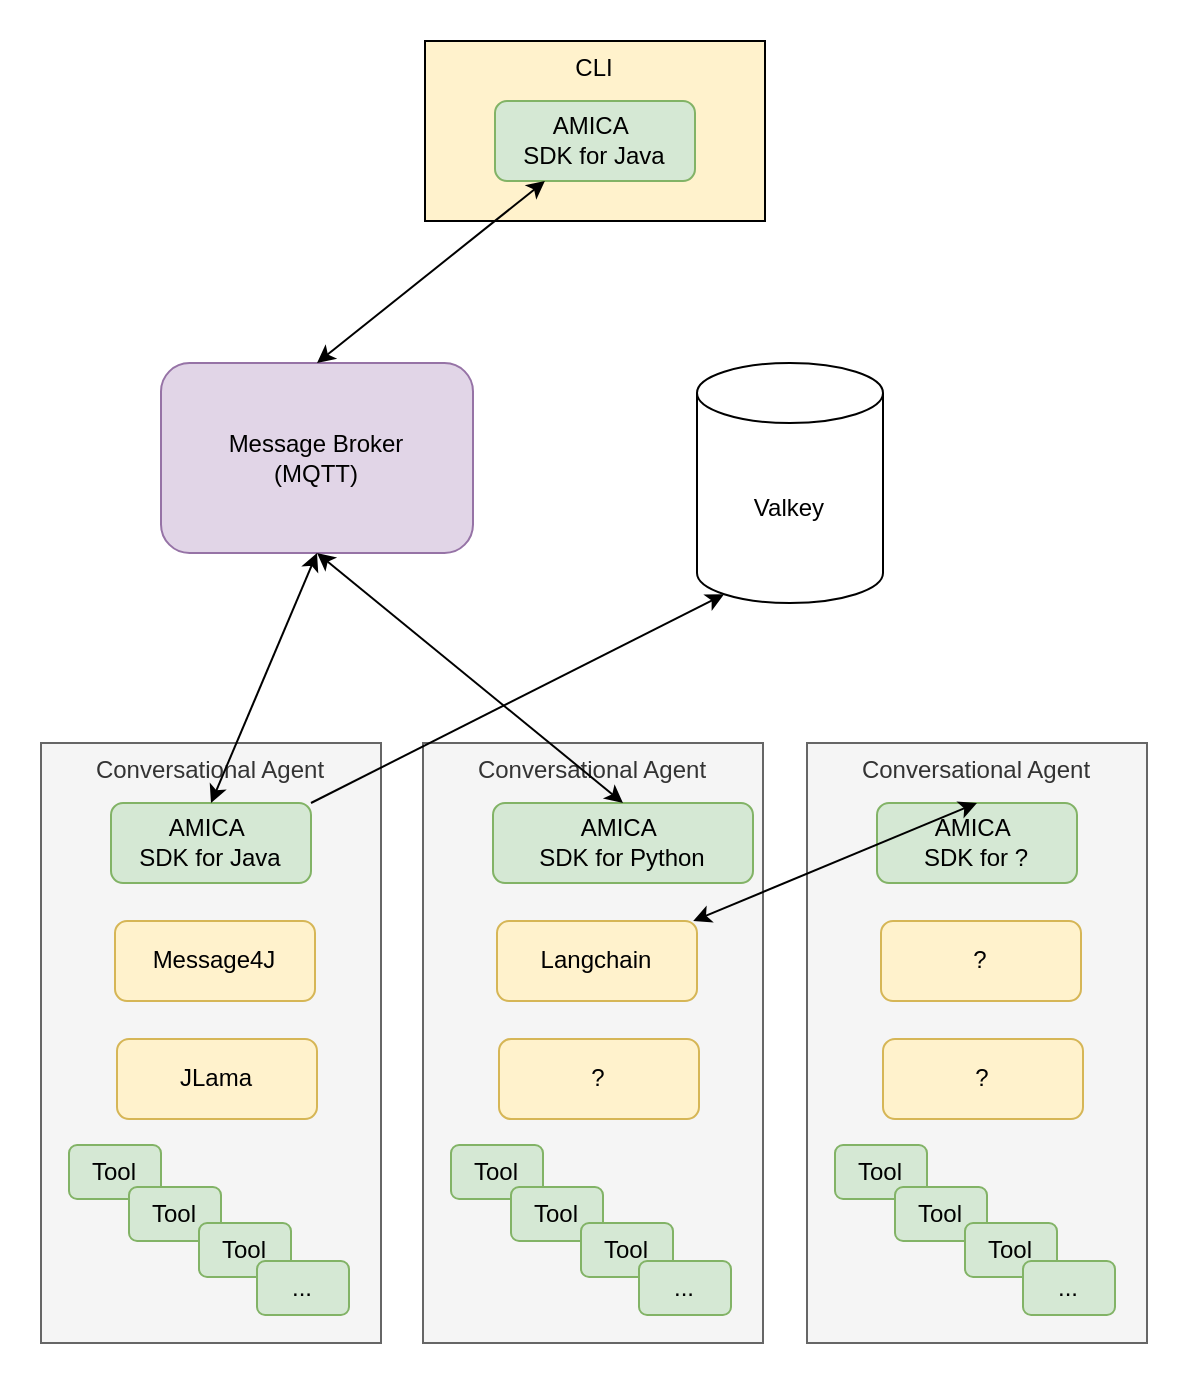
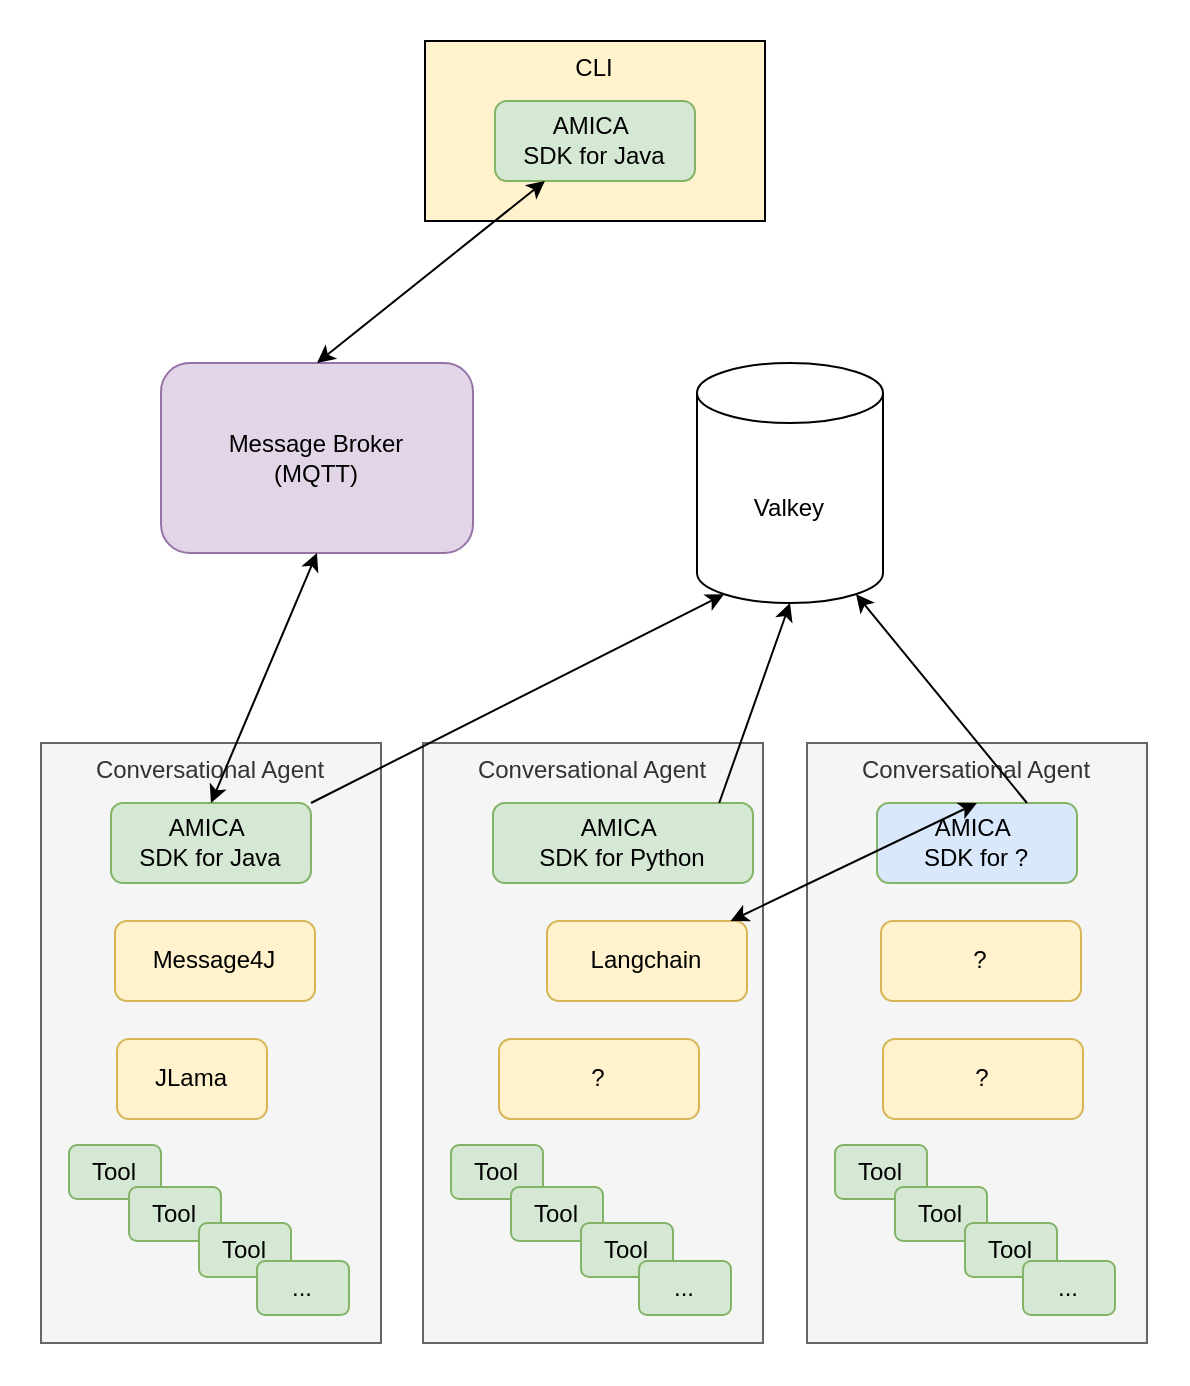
  <mxCell id="0" />
  <mxCell id="1" parent="0" />
  <mxCell id="2" value="Message Broker&lt;div&gt;(MQTT)&lt;/div&gt;" style="rounded=1;whiteSpace=wrap;html=1;fillColor=#e1d5e7;strokeColor=#9673a6;" parent="1" vertex="1"><mxGeometry x="80" y="181" width="156" height="95" as="geometry" /></mxCell>
  <mxCell id="3" value="" style="group" parent="1" vertex="1" connectable="0"><mxGeometry x="212" y="20" width="170" height="90" as="geometry" /></mxCell>
  <mxCell id="4" value="CLI" style="rounded=0;whiteSpace=wrap;html=1;verticalAlign=top;fillColor=#fff2cc;" parent="3" vertex="1"><mxGeometry width="170" height="90" as="geometry" /></mxCell>
  <mxCell id="5" value="AMICA&amp;nbsp;&lt;div&gt;SDK for Java&lt;/div&gt;" style="rounded=1;whiteSpace=wrap;html=1;fillColor=#d5e8d4;strokeColor=#82b366;" parent="3" vertex="1"><mxGeometry x="35" y="30" width="100" height="40" as="geometry" /></mxCell>
  <mxCell id="6" value="" style="group;fillColor=#dae8fc;strokeColor=#6c8ebf;container=0;" parent="1" vertex="1" connectable="0"><mxGeometry x="20" y="371" width="170" height="300" as="geometry" /></mxCell>
  <mxCell id="7" value="Conversational Agent" style="rounded=0;whiteSpace=wrap;html=1;verticalAlign=top;fillColor=#f5f5f5;strokeColor=#666666;fontColor=#333333;" parent="1" vertex="1"><mxGeometry x="20" y="371" width="170" height="300" as="geometry" /></mxCell>
  <mxCell id="8" value="AMICA&amp;nbsp;&lt;div&gt;SDK for Java&lt;/div&gt;" style="rounded=1;whiteSpace=wrap;html=1;fillColor=#d5e8d4;strokeColor=#82b366;" parent="1" vertex="1"><mxGeometry x="55" y="401" width="100" height="40" as="geometry" /></mxCell>
  <mxCell id="9" value="Message4J" style="rounded=1;whiteSpace=wrap;html=1;fillColor=#fff2cc;strokeColor=#d6b656;" parent="1" vertex="1"><mxGeometry x="57" y="460" width="100" height="40" as="geometry" /></mxCell>
- <mxCell id="10" value="JLama" style="rounded=1;whiteSpace=wrap;html=1;fillColor=#fff2cc;strokeColor=#d6b656;" parent="1" vertex="1"><mxGeometry x="58" y="519" width="100" height="40" as="geometry" /></mxCell>
+ <mxCell id="10" value="JLama" style="rounded=1;whiteSpace=wrap;html=1;fillColor=#fff2cc;strokeColor=#d6b656;" parent="1" vertex="1"><mxGeometry x="58" y="519" width="75" height="40" as="geometry" /></mxCell>
  <mxCell id="11" value="Tool" style="rounded=1;whiteSpace=wrap;html=1;fillColor=#d5e8d4;strokeColor=#82b366;" parent="1" vertex="1"><mxGeometry x="34" y="572" width="46" height="27" as="geometry" /></mxCell>
  <mxCell id="12" value="Tool" style="rounded=1;whiteSpace=wrap;html=1;fillColor=#d5e8d4;strokeColor=#82b366;" parent="1" vertex="1"><mxGeometry x="64" y="593" width="46" height="27" as="geometry" /></mxCell>
  <mxCell id="13" value="Tool" style="rounded=1;whiteSpace=wrap;html=1;fillColor=#d5e8d4;strokeColor=#82b366;" parent="1" vertex="1"><mxGeometry x="99" y="611" width="46" height="27" as="geometry" /></mxCell>
  <mxCell id="14" value="..." style="rounded=1;whiteSpace=wrap;html=1;fillColor=#d5e8d4;strokeColor=#82b366;" parent="1" vertex="1"><mxGeometry x="128" y="630" width="46" height="27" as="geometry" /></mxCell>
  <mxCell id="15" value="Conversational Agent" style="rounded=0;whiteSpace=wrap;html=1;verticalAlign=top;fillColor=#f5f5f5;fontColor=#333333;strokeColor=#666666;" parent="1" vertex="1"><mxGeometry x="211" y="371" width="170" height="300" as="geometry" /></mxCell>
  <mxCell id="16" value="AMICA&amp;nbsp;&lt;div&gt;SDK for Python&lt;/div&gt;" style="rounded=1;whiteSpace=wrap;html=1;fillColor=#d5e8d4;strokeColor=#82b366;" parent="1" vertex="1"><mxGeometry x="246" y="401" width="130" height="40" as="geometry" /></mxCell>
- <mxCell id="17" value="Langchain" style="rounded=1;whiteSpace=wrap;html=1;fillColor=#fff2cc;strokeColor=#d6b656;" parent="1" vertex="1"><mxGeometry x="248" y="460" width="100" height="40" as="geometry" /></mxCell>
+ <mxCell id="17" value="Langchain" style="rounded=1;whiteSpace=wrap;html=1;fillColor=#fff2cc;strokeColor=#d6b656;" parent="1" vertex="1"><mxGeometry x="273" y="460" width="100" height="40" as="geometry" /></mxCell>
  <mxCell id="18" value="?" style="rounded=1;whiteSpace=wrap;html=1;fillColor=#fff2cc;strokeColor=#d6b656;" parent="1" vertex="1"><mxGeometry x="249" y="519" width="100" height="40" as="geometry" /></mxCell>
  <mxCell id="19" value="Tool" style="rounded=1;whiteSpace=wrap;html=1;fillColor=#d5e8d4;strokeColor=#82b366;" parent="1" vertex="1"><mxGeometry x="225" y="572" width="46" height="27" as="geometry" /></mxCell>
  <mxCell id="20" value="Tool" style="rounded=1;whiteSpace=wrap;html=1;fillColor=#d5e8d4;strokeColor=#82b366;" parent="1" vertex="1"><mxGeometry x="255" y="593" width="46" height="27" as="geometry" /></mxCell>
  <mxCell id="21" value="Tool" style="rounded=1;whiteSpace=wrap;html=1;fillColor=#d5e8d4;strokeColor=#82b366;" parent="1" vertex="1"><mxGeometry x="290" y="611" width="46" height="27" as="geometry" /></mxCell>
  <mxCell id="22" value="..." style="rounded=1;whiteSpace=wrap;html=1;fillColor=#d5e8d4;strokeColor=#82b366;" parent="1" vertex="1"><mxGeometry x="319" y="630" width="46" height="27" as="geometry" /></mxCell>
  <mxCell id="23" value="Conversational Agent" style="rounded=0;whiteSpace=wrap;html=1;verticalAlign=top;fillColor=#f5f5f5;fontColor=#333333;strokeColor=#666666;" parent="1" vertex="1"><mxGeometry x="403" y="371" width="170" height="300" as="geometry" /></mxCell>
- <mxCell id="24" value="AMICA&amp;nbsp;&lt;div&gt;SDK for ?&lt;/div&gt;" style="rounded=1;whiteSpace=wrap;html=1;fillColor=#d5e8d4;strokeColor=#82b366;" parent="1" vertex="1"><mxGeometry x="438" y="401" width="100" height="40" as="geometry" /></mxCell>
+ <mxCell id="24" value="AMICA&amp;nbsp;&lt;div&gt;SDK for ?&lt;/div&gt;" style="rounded=1;whiteSpace=wrap;html=1;fillColor=#dae8fc;strokeColor=#82b366;" parent="1" vertex="1"><mxGeometry x="438" y="401" width="100" height="40" as="geometry" /></mxCell>
  <mxCell id="25" value="?" style="rounded=1;whiteSpace=wrap;html=1;fillColor=#fff2cc;strokeColor=#d6b656;" parent="1" vertex="1"><mxGeometry x="440" y="460" width="100" height="40" as="geometry" /></mxCell>
  <mxCell id="26" value="?" style="rounded=1;whiteSpace=wrap;html=1;fillColor=#fff2cc;strokeColor=#d6b656;" parent="1" vertex="1"><mxGeometry x="441" y="519" width="100" height="40" as="geometry" /></mxCell>
  <mxCell id="27" value="Tool" style="rounded=1;whiteSpace=wrap;html=1;fillColor=#d5e8d4;strokeColor=#82b366;" parent="1" vertex="1"><mxGeometry x="417" y="572" width="46" height="27" as="geometry" /></mxCell>
  <mxCell id="28" value="Tool" style="rounded=1;whiteSpace=wrap;html=1;fillColor=#d5e8d4;strokeColor=#82b366;" parent="1" vertex="1"><mxGeometry x="447" y="593" width="46" height="27" as="geometry" /></mxCell>
  <mxCell id="29" value="Tool" style="rounded=1;whiteSpace=wrap;html=1;fillColor=#d5e8d4;strokeColor=#82b366;" parent="1" vertex="1"><mxGeometry x="482" y="611" width="46" height="27" as="geometry" /></mxCell>
  <mxCell id="30" value="..." style="rounded=1;whiteSpace=wrap;html=1;fillColor=#d5e8d4;strokeColor=#82b366;" parent="1" vertex="1"><mxGeometry x="511" y="630" width="46" height="27" as="geometry" /></mxCell>
  <mxCell id="31" value="" style="endArrow=classic;startArrow=classic;html=1;rounded=0;exitX=0.5;exitY=0;exitDx=0;exitDy=0;entryX=0.5;entryY=1;entryDx=0;entryDy=0;" parent="1" source="8" target="2" edge="1"><mxGeometry width="50" height="50" relative="1" as="geometry"><mxPoint x="311" y="311" as="sourcePoint" /><mxPoint x="361" y="261" as="targetPoint" /></mxGeometry></mxCell>
- <mxCell id="32" value="" style="endArrow=classic;startArrow=classic;html=1;rounded=0;exitX=0.5;exitY=0;exitDx=0;exitDy=0;entryX=0.5;entryY=1;entryDx=0;entryDy=0;" parent="1" source="16" target="2" edge="1"><mxGeometry width="50" height="50" relative="1" as="geometry"><mxPoint x="311" y="311" as="sourcePoint" /><mxPoint x="361" y="261" as="targetPoint" /></mxGeometry></mxCell>
  <mxCell id="33" value="" style="endArrow=classic;startArrow=classic;html=1;rounded=0;exitX=0.5;exitY=0;exitDx=0;exitDy=0;" parent="1" source="24" target="17" edge="1"><mxGeometry width="50" height="50" relative="1" as="geometry"><mxPoint x="311" y="311" as="sourcePoint" /><mxPoint x="361" y="261" as="targetPoint" /></mxGeometry></mxCell>
  <mxCell id="34" value="" style="endArrow=classic;startArrow=classic;html=1;rounded=0;exitX=0.5;exitY=0;exitDx=0;exitDy=0;" parent="1" source="2" target="5" edge="1"><mxGeometry width="50" height="50" relative="1" as="geometry"><mxPoint x="311" y="311" as="sourcePoint" /><mxPoint x="361" y="261" as="targetPoint" /></mxGeometry></mxCell>
  <mxCell id="35" value="Valkey" style="shape=cylinder3;whiteSpace=wrap;html=1;boundedLbl=1;backgroundOutline=1;size=15;" vertex="1" parent="1"><mxGeometry x="348" y="181" width="93" height="120" as="geometry" /></mxCell>
  <mxCell id="36" value="" style="endArrow=classic;html=1;rounded=0;exitX=1;exitY=0;exitDx=0;exitDy=0;entryX=0.145;entryY=1;entryDx=0;entryDy=-4.35;entryPerimeter=0;" edge="1" parent="1" source="8" target="35"><mxGeometry width="50" height="50" relative="1" as="geometry"><mxPoint x="251" y="421" as="sourcePoint" /><mxPoint x="301" y="371" as="targetPoint" /></mxGeometry></mxCell>
+ <mxCell id="37" value="" style="endArrow=classic;html=1;rounded=0;exitX=0.87;exitY=0;exitDx=0;exitDy=0;exitPerimeter=0;entryX=0.5;entryY=1;entryDx=0;entryDy=0;entryPerimeter=0;" edge="1" parent="1" source="16" target="35"><mxGeometry width="50" height="50" relative="1" as="geometry"><mxPoint x="251" y="421" as="sourcePoint" /><mxPoint x="301" y="371" as="targetPoint" /></mxGeometry></mxCell>
+ <mxCell id="38" value="" style="endArrow=classic;html=1;rounded=0;exitX=0.75;exitY=0;exitDx=0;exitDy=0;entryX=0.855;entryY=1;entryDx=0;entryDy=-4.35;entryPerimeter=0;" edge="1" parent="1" source="24" target="35"><mxGeometry width="50" height="50" relative="1" as="geometry"><mxPoint x="251" y="421" as="sourcePoint" /><mxPoint x="301" y="371" as="targetPoint" /></mxGeometry></mxCell>
